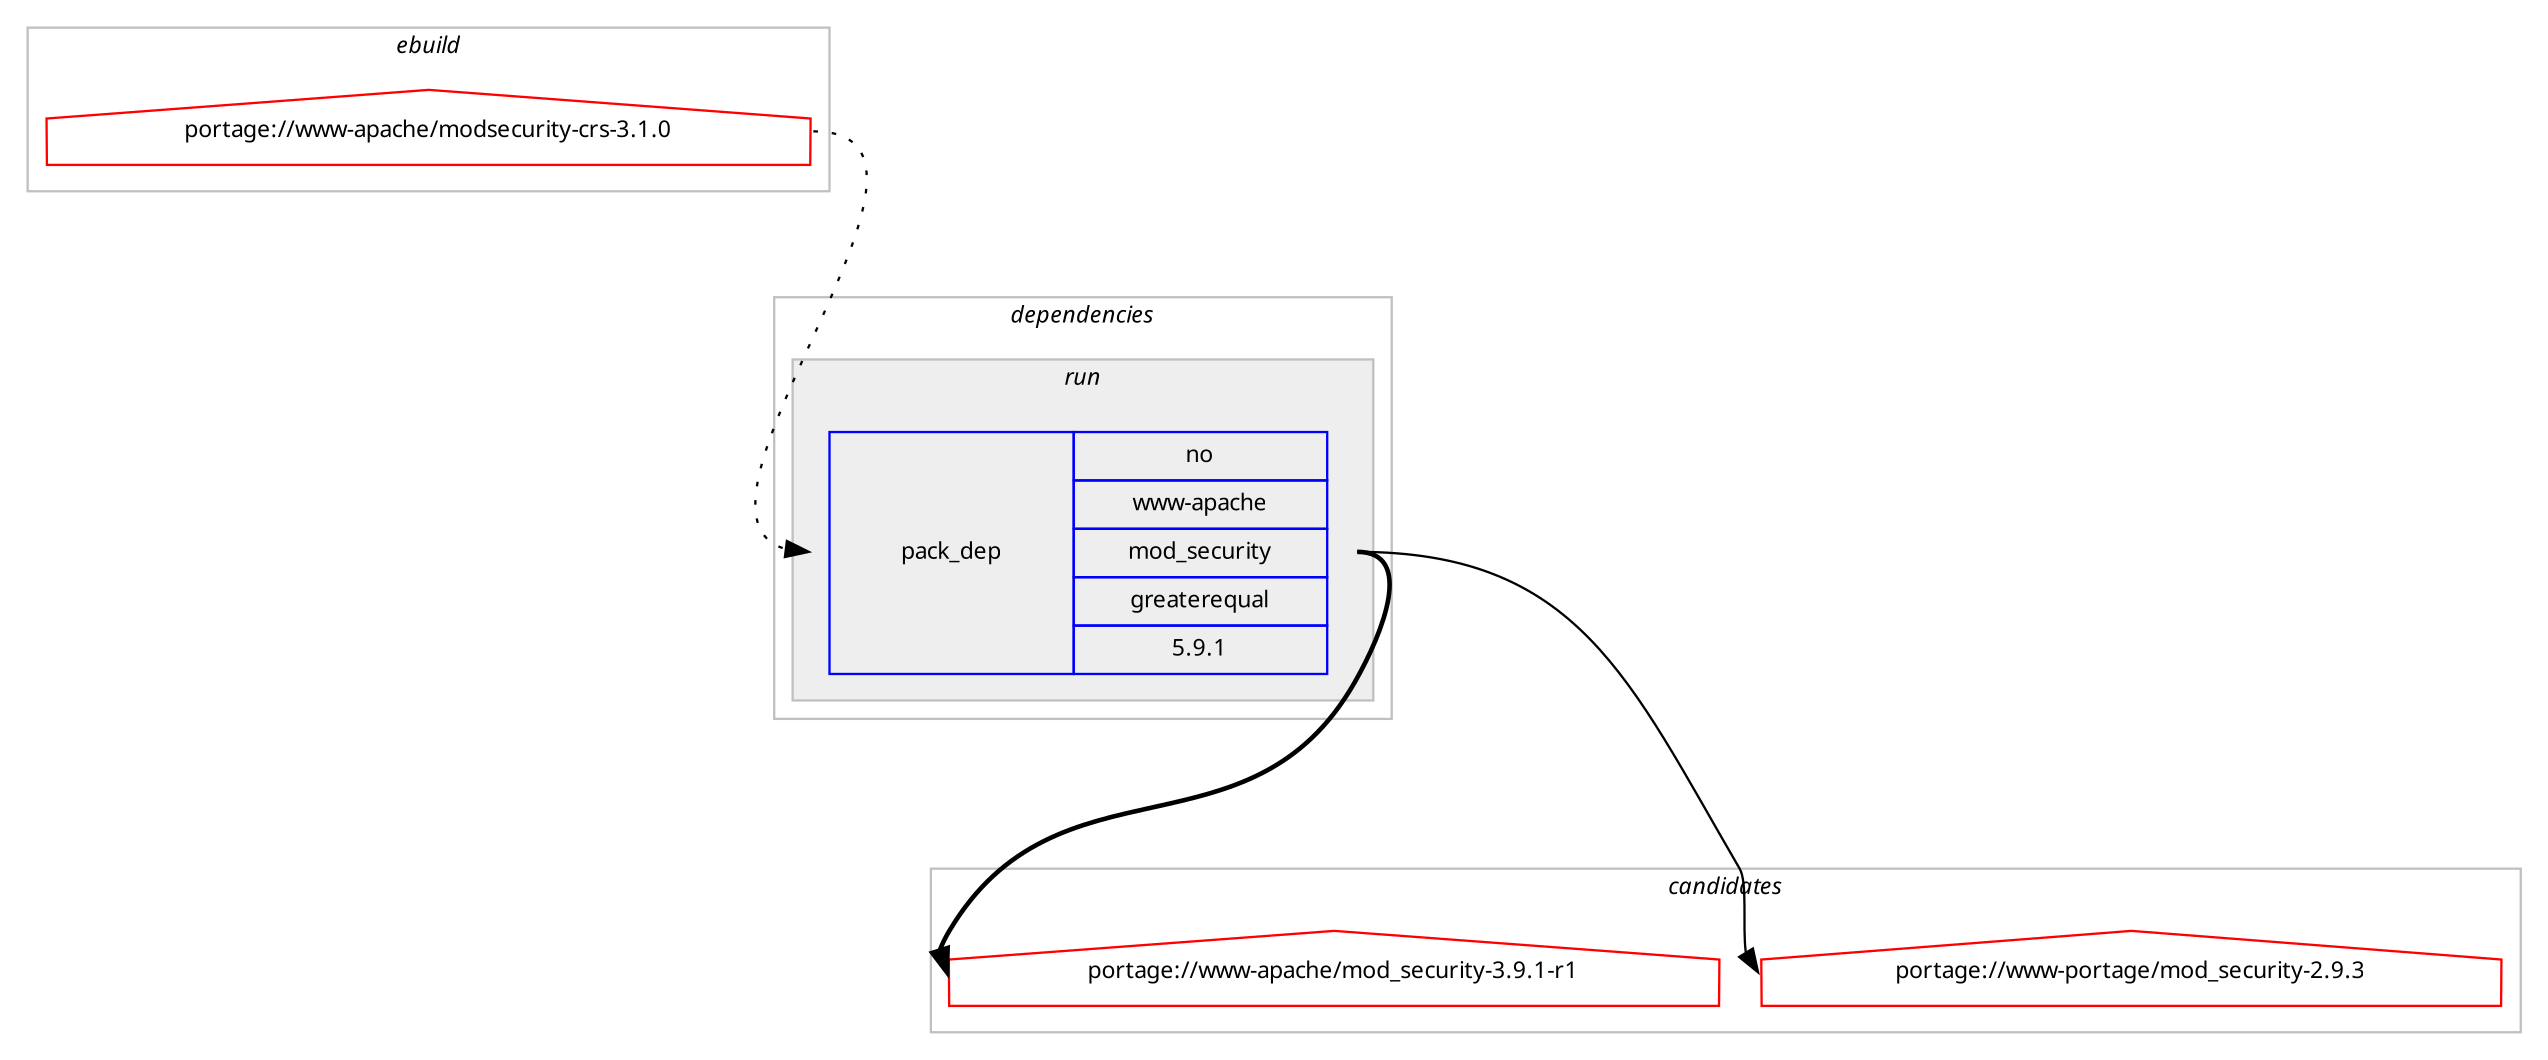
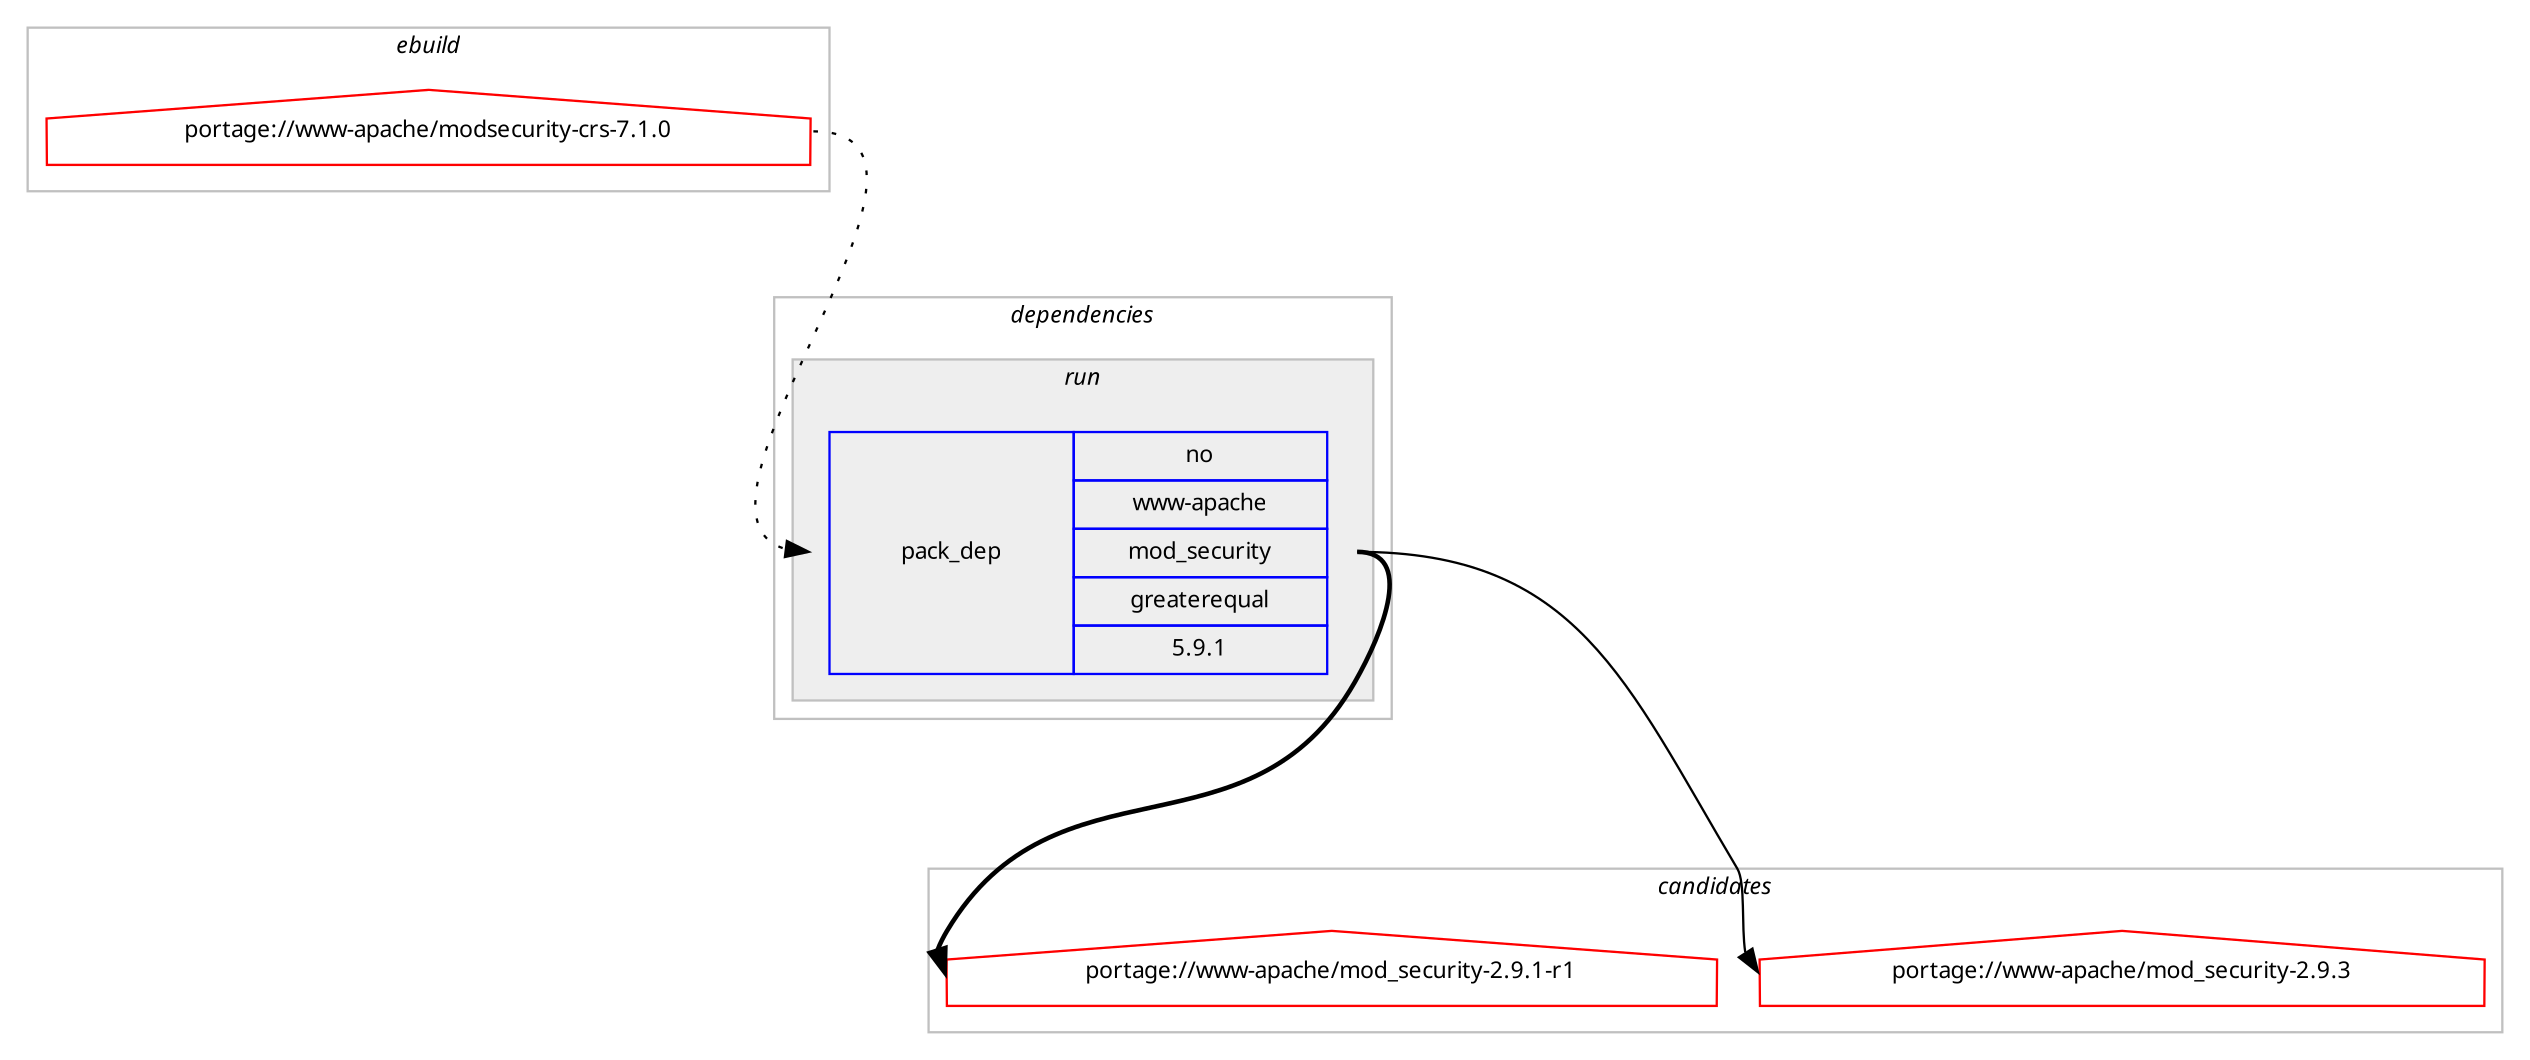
  digraph {
    compound=true
    concentrate=true
    fontname="Noto Sans"
    fontsize=10
    newrank=true
    rankdir=TB
    ranksep=1.5
    node [color=red fontname="Noto Sans" fontsize=10 shape=house]
    edge [arrowhead=normal fontname="Noto Sans" headport=w tailport=e weight=100]
-   n1 [label="portage://www-apache/modsecurity-crs-3.1.0" width=4]
+   n1 [label="portage://www-apache/modsecurity-crs-7.1.0" width=4]
    n2 [color=blue label=<<TABLE BORDER="0" CELLBORDER="1" CELLSPACING="0" CELLPADDING="4" WIDTH="220"><TR><TD ROWSPAN="6" CELLPADDING="30">pack_dep</TD></TR><TR><TD WIDTH="110">no</TD></TR><TR><TD>www-apache</TD></TR><TR><TD>mod_security</TD></TR><TR><TD>greaterequal</TD></TR><TR><TD>5.9.1</TD></TR></TABLE>> shape=none]
-   n3 [label="portage://www-portage/mod_security-2.9.3" width=4]
-   n4 [label="portage://www-apache/mod_security-3.9.1-r1" width=4]
+   n3 [label="portage://www-apache/mod_security-2.9.3" width=4]
+   n4 [label="portage://www-apache/mod_security-2.9.1-r1" width=4]
    subgraph cluster_1 {
      color=gray
      label=<<i>ebuild</i>>
      rank=same
      n1
    }
    subgraph cluster_2 {
      color=gray
      label=<<i>dependencies</i>>
      subgraph cluster_3 {
        color=gray
        fillcolor="#eeeeee"
        label=<<i>compile</i>>
        style=filled
      }
      subgraph cluster_4 {
        color=gray
        fillcolor="#eeeeee"
        label=<<i>compile and run</i>>
        style=filled
      }
      subgraph cluster_5 {
        color=gray
        fillcolor="#eeeeee"
        label=<<i>run</i>>
        style=filled
        subgraph sub_6 {
          color=gray
          fillcolor="#eeeeee"
          label=<<i>run</i>>
          style=filled
          n2
        }
      }
    }
    subgraph cluster_7 {
      color=gray
      label=<<i>candidates</i>>
      rank=same
      subgraph sub_8 {
        color=black
        label=<<i>candidates</i>>
        nodesep=1
        rank=same
        n3
        n4
      }
    }
    n1 -> n2 [style=dotted weight=20]
    n2 -> n3 [style=solid]
    n2 -> n4 [style=bold]
  }
